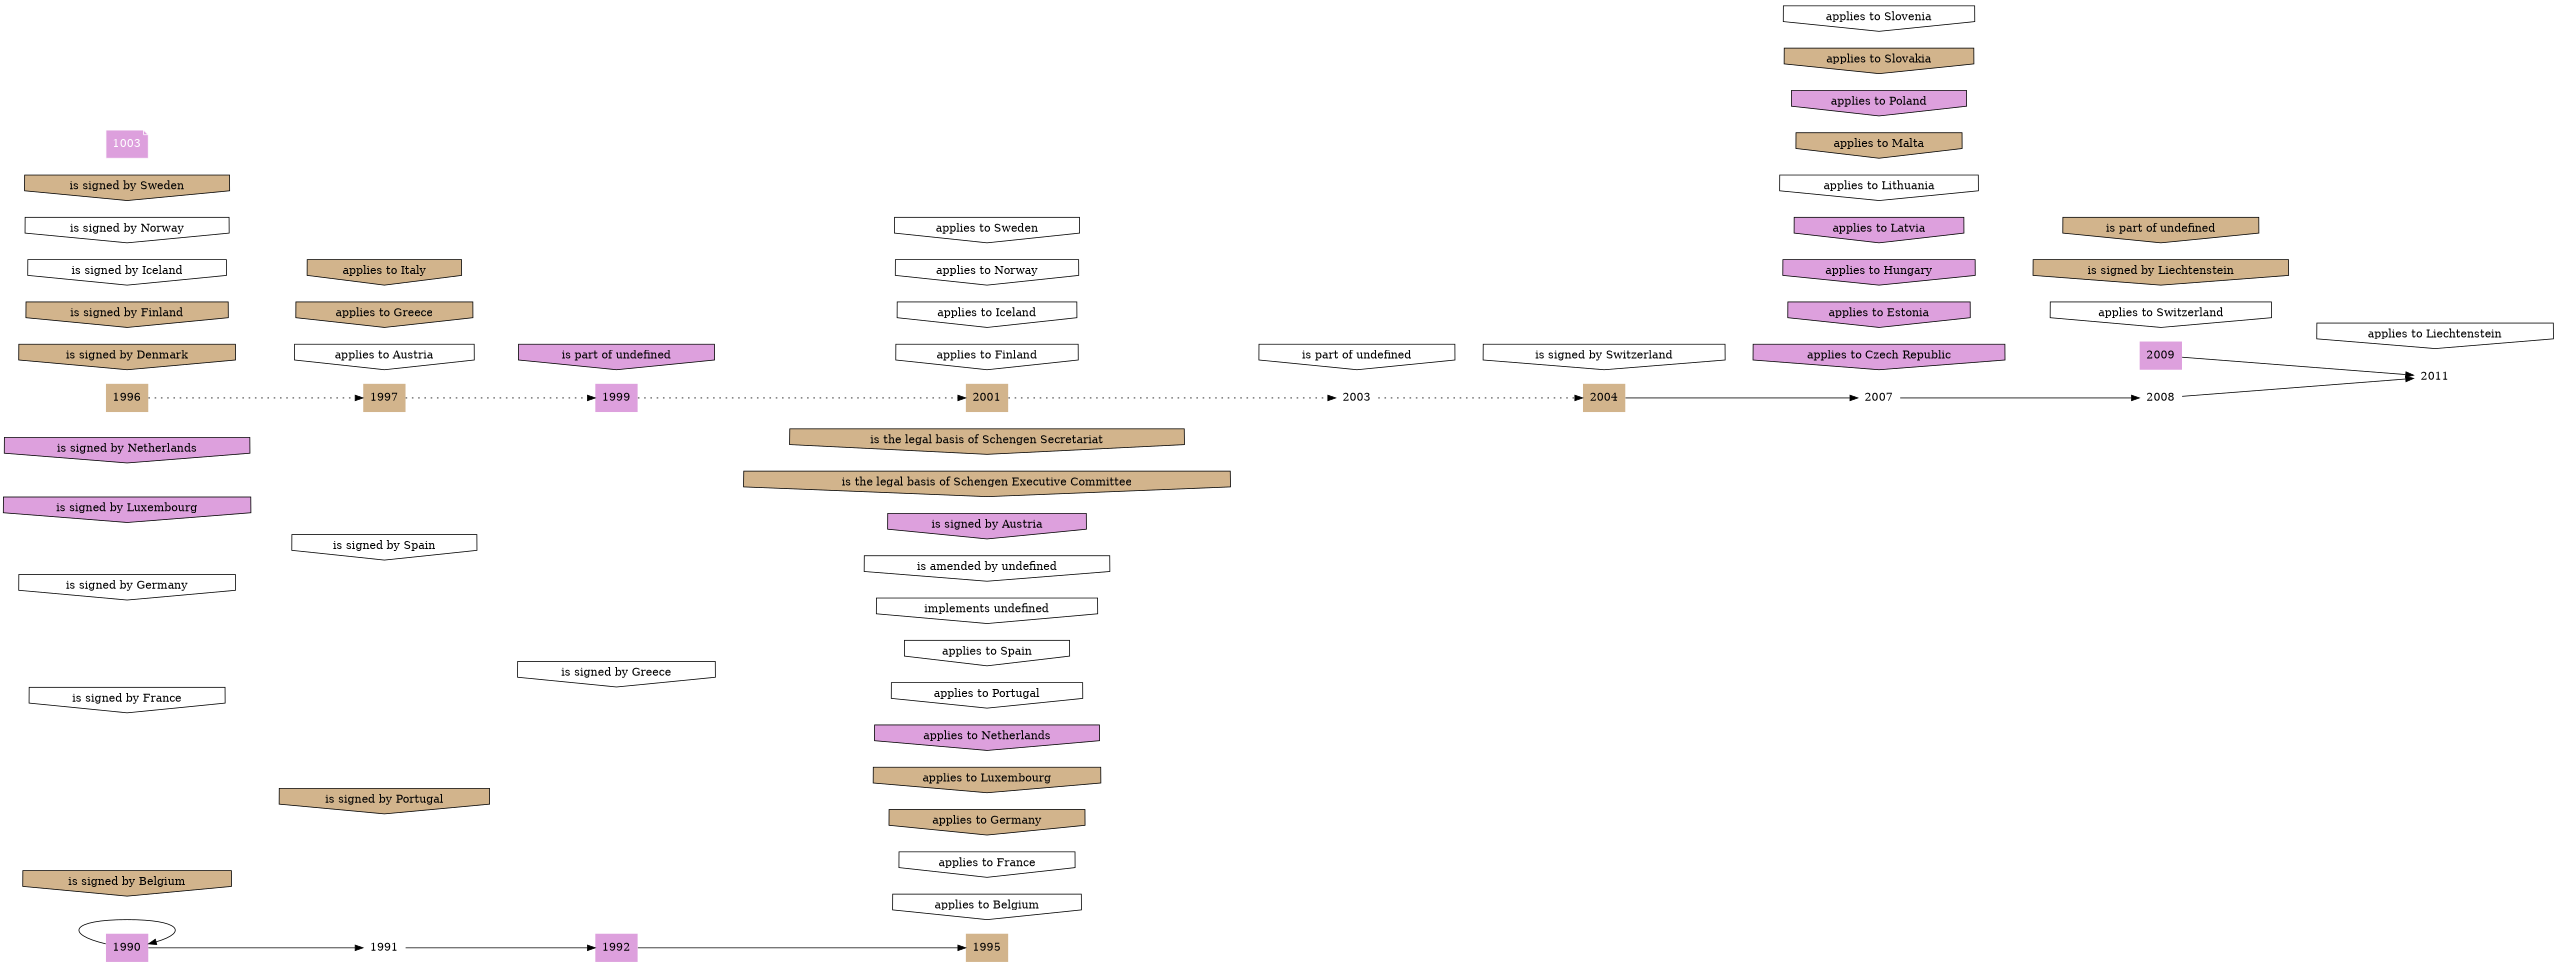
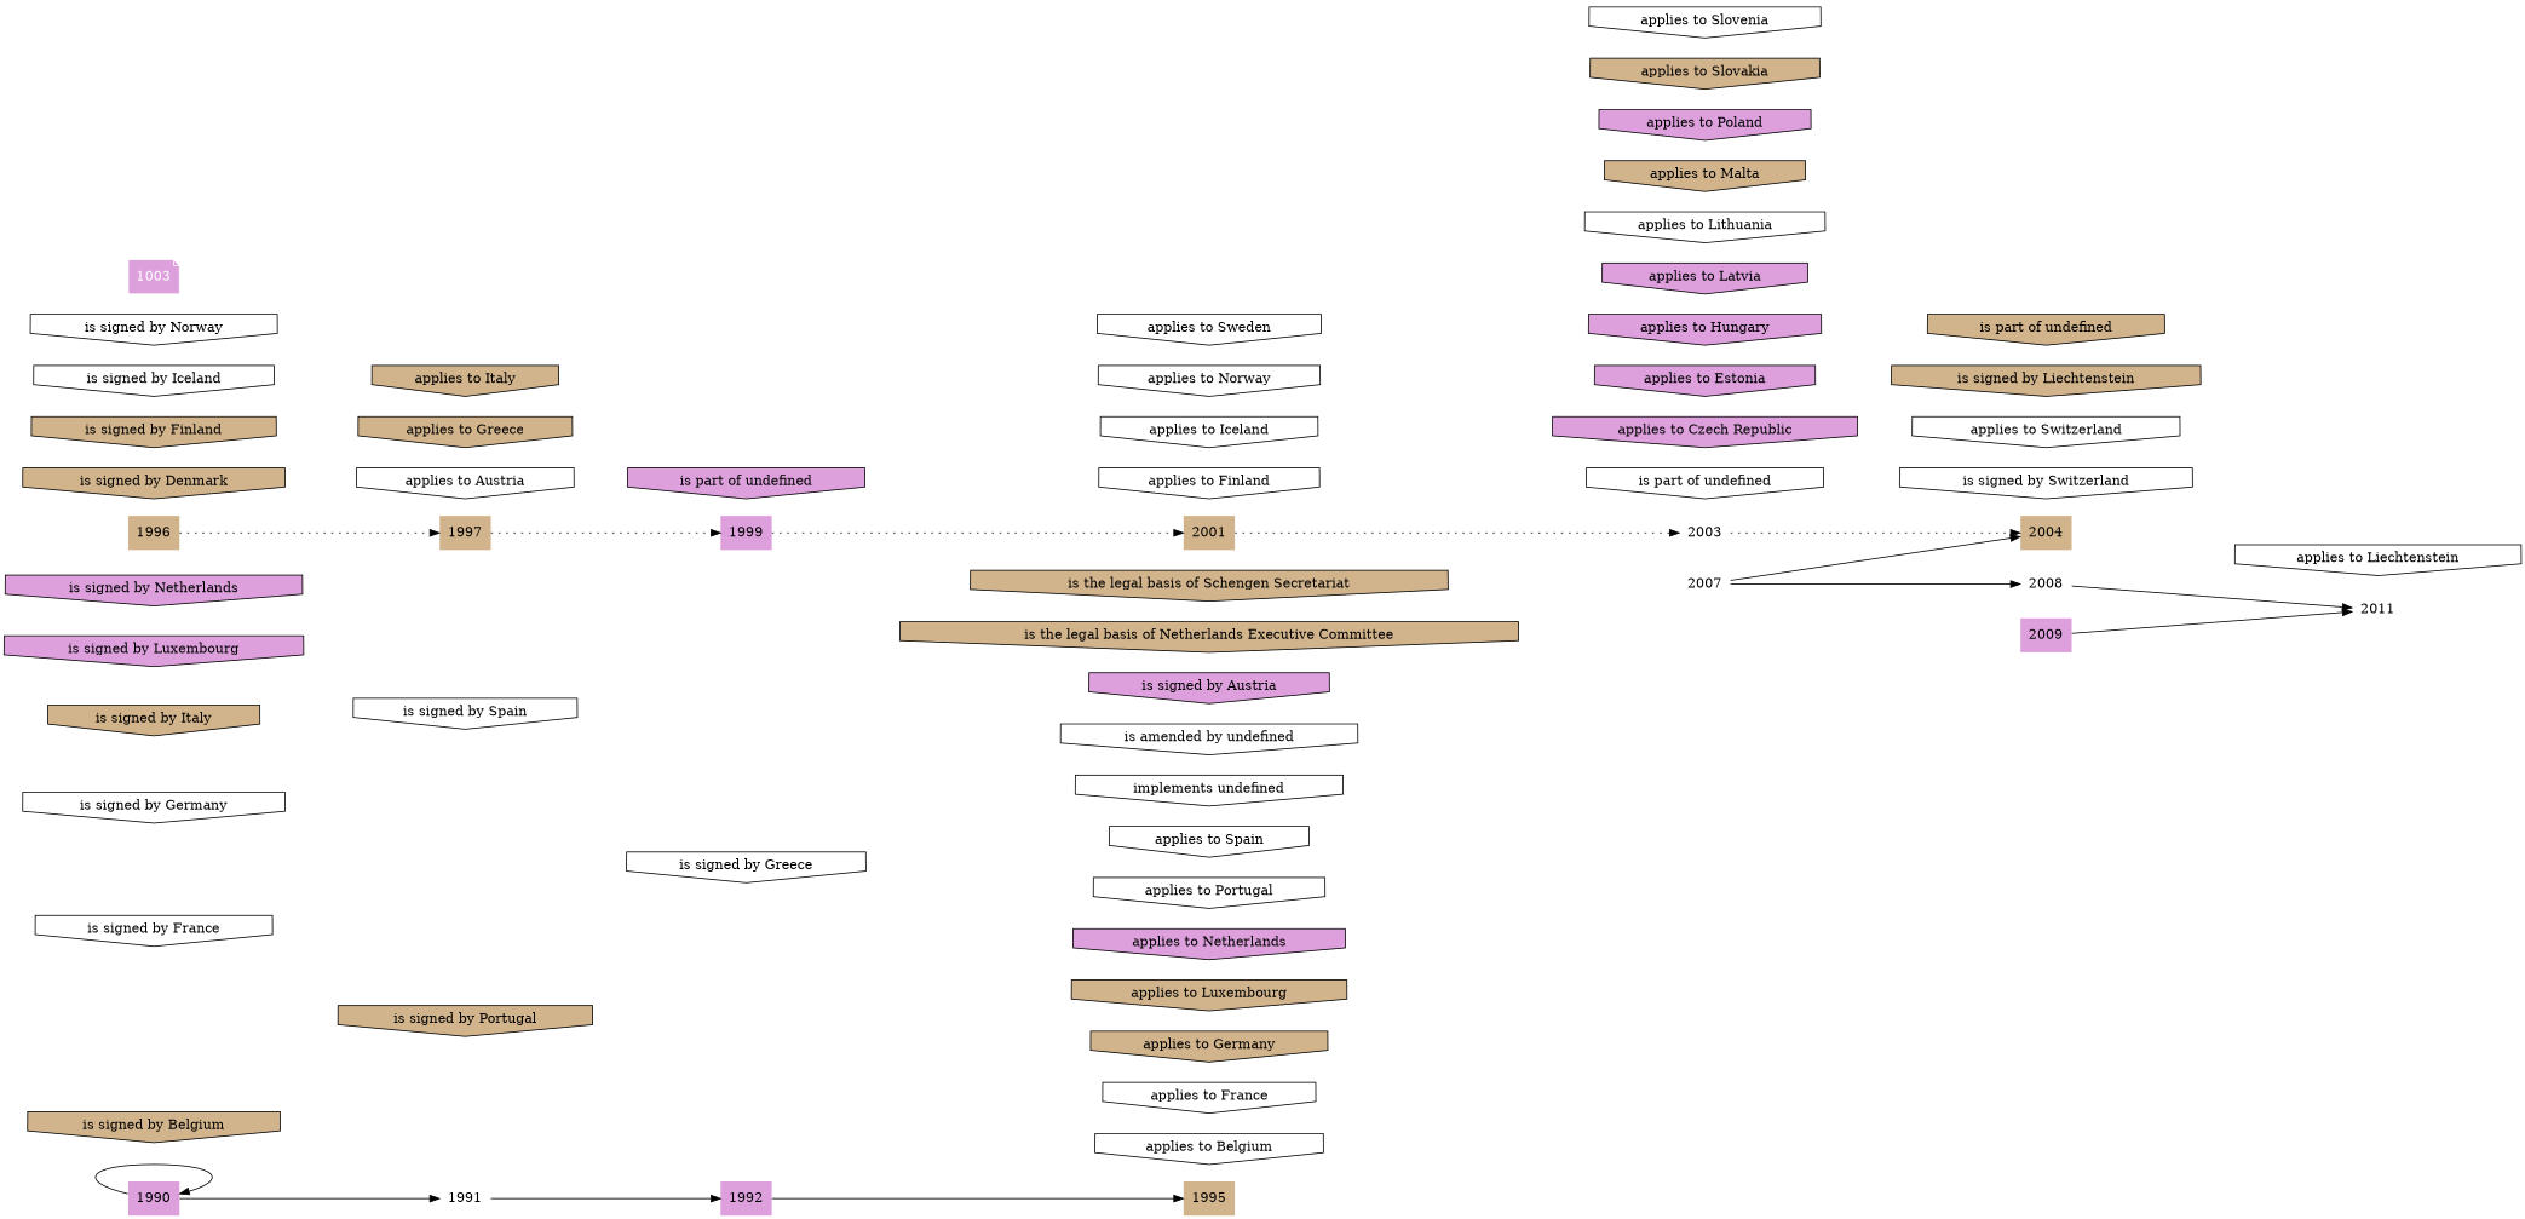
  digraph {
    rankdir=LR
    node [fillcolor=white shape=invhouse style=filled]
    edge [style=solid]
    1990 [fillcolor=plum shape=plaintext]
    n2 [fillcolor=tan label="is signed by Belgium"]
    n3 [label="is signed by France"]
    n4 [label="is signed by Germany"]
+   n5 [fillcolor=tan label="is signed by Italy"]
    n6 [fillcolor=plum label="is signed by Luxembourg"]
    n7 [fillcolor=plum label="is signed by Netherlands"]
    1991 [shape=plaintext]
    n9 [fillcolor=tan label="is signed by Portugal"]
    n10 [label="is signed by Spain"]
    1992 [fillcolor=plum shape=plaintext]
    n12 [label="is signed by Greece"]
    1995 [fillcolor=tan shape=plaintext]
    n14 [label="applies to Belgium"]
    n15 [label="applies to France"]
    n16 [fillcolor=tan label="applies to Germany"]
    n17 [fillcolor=tan label="applies to Luxembourg"]
    n18 [fillcolor=plum label="applies to Netherlands"]
    n19 [label="applies to Portugal"]
    n20 [label="applies to Spain"]
    n21 [label="implements undefined"]
    n22 [label="is amended by undefined"]
    n23 [fillcolor=plum label="is signed by Austria"]
-   n24 [fillcolor=tan label="is the legal basis of Schengen Executive Committee"]
+   n24 [fillcolor=tan label="is the legal basis of Netherlands Executive Committee"]
    n25 [fillcolor=tan label="is the legal basis of Schengen Secretariat"]
    2004 [fillcolor=tan shape=plaintext]
    n27 [label="is signed by Switzerland"]
    1996 [fillcolor=tan shape=plaintext]
    n29 [fillcolor=tan label="is signed by Denmark"]
    n30 [fillcolor=tan label="is signed by Finland"]
    n31 [label="is signed by Iceland"]
    n32 [label="is signed by Norway"]
-   n33 [fillcolor=tan label="is signed by Sweden"]
    1997 [fillcolor=tan shape=plaintext]
    n35 [label="applies to Austria"]
    n36 [fillcolor=tan label="applies to Greece"]
    n37 [fillcolor=tan label="applies to Italy"]
    1999 [fillcolor=plum shape=plaintext]
    n39 [fillcolor=plum label="is part of undefined"]
    2001 [fillcolor=tan shape=plaintext]
    n41 [label="applies to Finland"]
    n42 [label="applies to Iceland"]
    n43 [label="applies to Norway"]
    n44 [label="applies to Sweden"]
    2003 [shape=plaintext]
    n46 [label="is part of undefined"]
    2007 [shape=plaintext]
    n48 [fillcolor=plum label="applies to Czech Republic"]
    n49 [fillcolor=plum label="applies to Estonia"]
    n50 [fillcolor=plum label="applies to Hungary"]
    n51 [fillcolor=plum label="applies to Latvia"]
    n52 [label="applies to Lithuania"]
    n53 [fillcolor=tan label="applies to Malta"]
    n54 [fillcolor=plum label="applies to Poland"]
    n55 [fillcolor=tan label="applies to Slovakia"]
    n56 [label="applies to Slovenia"]
    2008 [shape=plaintext]
    n58 [label="applies to Switzerland"]
    n59 [fillcolor=tan label="is signed by Liechtenstein"]
    2009 [fillcolor=plum shape=plaintext]
    n61 [fillcolor=tan label="is part of undefined"]
    2011 [shape=plaintext]
    n63 [label="applies to Liechtenstein"]
    1003 [color=white fillcolor=plum fontcolor=white shape=note]
    subgraph sub_1 {
      rank=same
      1990
      n2
      n3
      n4
+     n5
      n6
      n7
    }
    subgraph sub_2 {
      rank=same
      1991
      n9
      n10
    }
    subgraph sub_3 {
      rank=same
      1992
      n12
    }
    subgraph sub_4 {
      rank=same
      1995
      n14
      n15
      n16
      n17
      n18
      n19
      n20
      n21
      n22
      n23
      n24
      n25
    }
    subgraph sub_5 {
      rank=same
      2004
      n27
    }
    subgraph sub_6 {
      rank=same
      1996
      n29
      n30
      n31
      n32
-     n33
    }
    subgraph sub_7 {
      rank=same
      1997
      n35
      n36
      n37
    }
    subgraph sub_8 {
      rank=same
      1999
      n39
    }
    subgraph sub_9 {
      rank=same
      2001
      n41
      n42
      n43
      n44
    }
    subgraph sub_10 {
      rank=same
      2003
      n46
    }
    subgraph sub_11 {
      rank=same
      2007
      n48
      n49
      n50
      n51
      n52
      n53
      n54
      n55
      n56
    }
    subgraph sub_12 {
      rank=same
      2008
      n58
      n59
    }
    subgraph sub_13 {
      rank=same
      2009
      n61
    }
    subgraph sub_14 {
      rank=same
      2011
      n63
    }
    1990 -> 1990
    1990 -> 1991
    1991 -> 1992
    1992 -> 1995
-   2004 -> 2007
+   2007 -> 2004
    1996 -> 1997 [style=dotted]
    1997 -> 1999 [style=dotted]
    1999 -> 2001 [style=dotted]
    2001 -> 2003 [style=dotted]
    2003 -> 2004 [style=dotted]
    2007 -> 2008
    2008 -> 2011
    2009 -> 2011
  }
